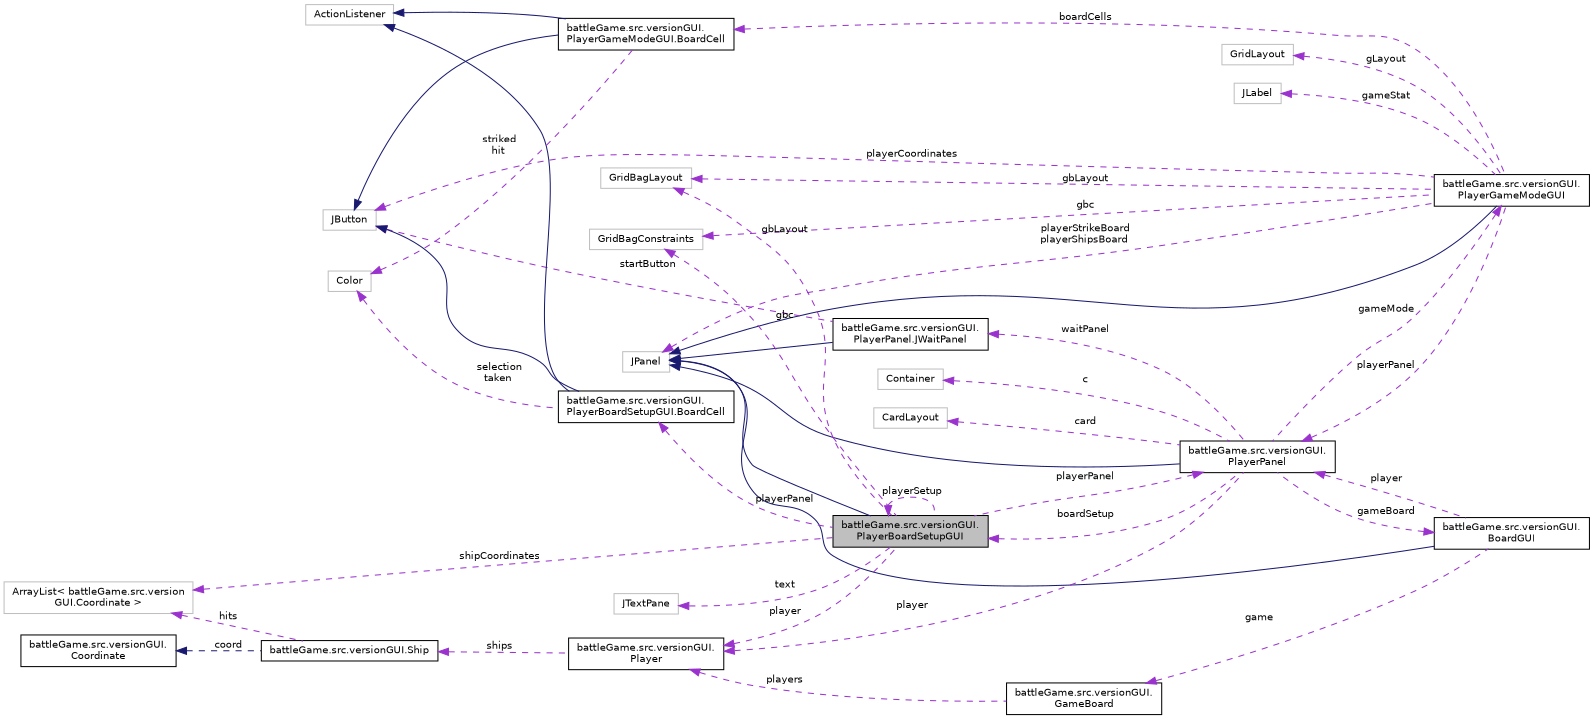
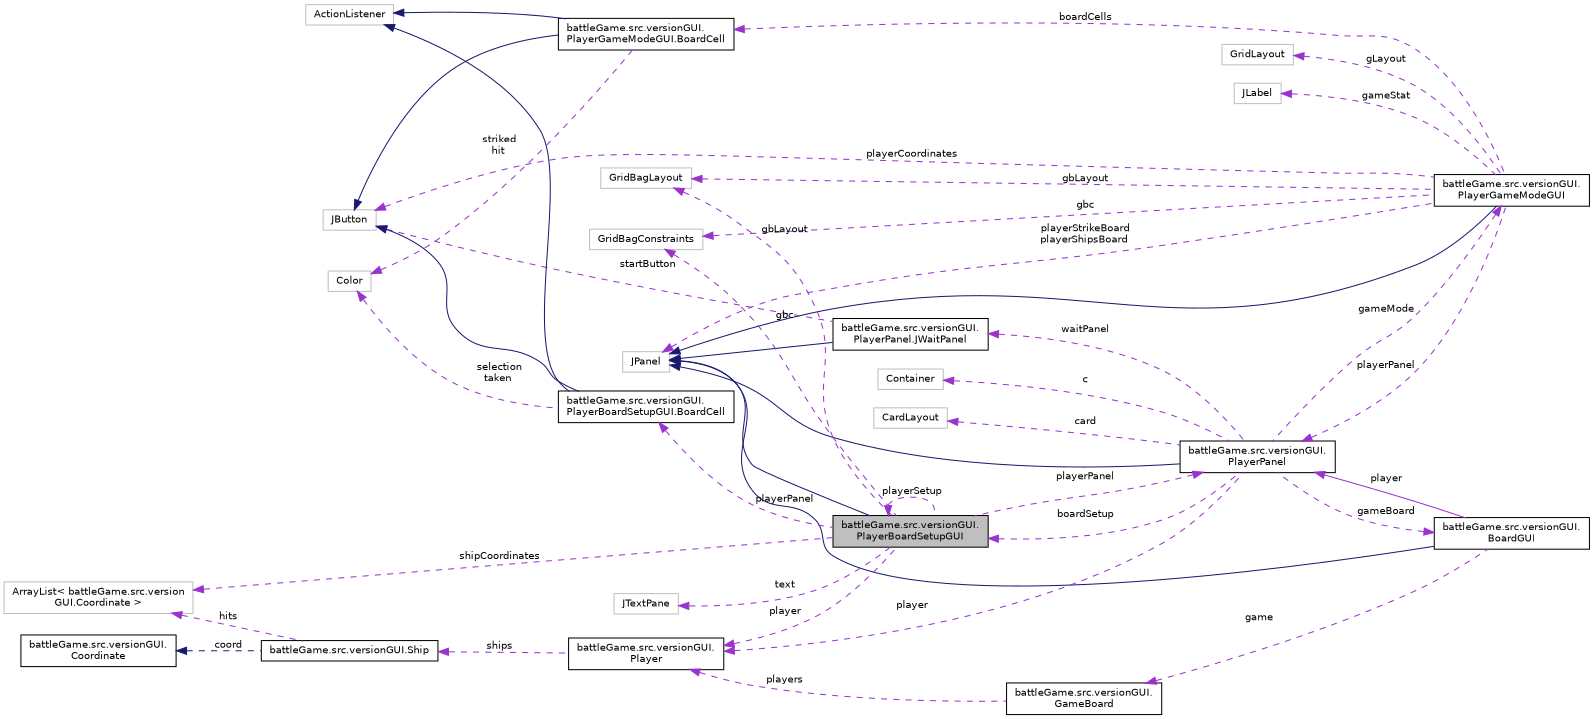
  digraph {
    fontname="DejaVu Sans"
    rankdir=LR
    node [color=grey75 fillcolor=white fontname="DejaVu Sans" fontsize=10 shape=record style=filled]
    edge [color=darkorchid3 dir=back fontname="DejaVu Sans" fontsize=10 labelfontname=Helvetica labelfontsize=10 style=dashed]
    n1 [color=black fillcolor=grey75 fontcolor=black height=0.2 label="battleGame.src.versionGUI.\lPlayerBoardSetupGUI" width=0.4]
    n2 [color=black height=0.2 label="battleGame.src.versionGUI.\lPlayerPanel" width=0.4]
    n3 [color=black height=0.2 label="battleGame.src.versionGUI.\lBoardGUI" width=0.4]
    n4 [color=black height=0.2 label="battleGame.src.versionGUI.\lPlayerGameModeGUI" width=0.4]
    n5 [height=0.2 label=JPanel width=0.4]
    n6 [color=black height=0.2 label="battleGame.src.versionGUI.\lPlayerPanel.JWaitPanel" width=0.4]
    n7 [color=black height=0.2 label="battleGame.src.versionGUI.\lPlayerBoardSetupGUI.BoardCell" width=0.4]
    n8 [height=0.2 label=JButton width=0.4]
    n9 [color=black height=0.2 label="battleGame.src.versionGUI.\lPlayerGameModeGUI.BoardCell" width=0.4]
    n10 [height=0.2 label=ActionListener width=0.4]
    n11 [height=0.2 label=Color width=0.4]
    n12 [height=0.2 label=GridBagConstraints width=0.4]
    n13 [height=0.2 label=CardLayout width=0.4]
    n14 [color=black height=0.2 label="battleGame.src.versionGUI.\lGameBoard" width=0.4]
    n15 [color=black height=0.2 label="battleGame.src.versionGUI.\lPlayer" width=0.4]
    n16 [color=black height=0.2 label="battleGame.src.versionGUI.Ship" width=0.4]
    n17 [height=0.2 label="ArrayList\< battleGame.src.version\lGUI.Coordinate \>" width=0.4]
    n18 [color=black height=0.2 label="battleGame.src.versionGUI.\lCoordinate" width=0.4]
    n19 [height=0.2 label=GridBagLayout width=0.4]
    n20 [height=0.2 label=JLabel width=0.4]
    n21 [height=0.2 label=GridLayout width=0.4]
    n22 [height=0.2 label=Container width=0.4]
    n23 [height=0.2 label=JTextPane width=0.4]
    n1 -> n1 [label=" playerSetup"]
    n1 -> n2 [label=" boardSetup"]
    n2 -> n1 [label=" playerPanel"]
-   n2 -> n3 [label=" player"]
+   n2 -> n3 [label=" player" style=solid]
    n2 -> n4 [label=" playerPanel"]
    n3 -> n2 [label=" gameBoard"]
    n4 -> n2 [label=" gameMode"]
    n5 -> n1 [color=midnightblue style=solid]
    n5 -> n2 [color=midnightblue style=solid]
    n5 -> n3 [color=midnightblue style=solid]
    n5 -> n4 [color=midnightblue style=solid]
    n5 -> n4 [label=" playerStrikeBoard\nplayerShipsBoard"]
    n5 -> n6 [color=midnightblue style=solid]
    n6 -> n2 [label=" waitPanel"]
    n7 -> n1 [label=" playerPanel"]
    n8 -> n4 [label=" playerCoordinates"]
    n8 -> n6 [label=" startButton"]
    n8 -> n7 [color=midnightblue style=solid]
    n8 -> n9 [color=midnightblue style=solid]
    n9 -> n4 [label=" boardCells"]
    n10 -> n7 [color=midnightblue style=solid]
    n10 -> n9 [color=midnightblue style=solid]
    n11 -> n7 [label=" selection\ntaken"]
    n11 -> n9 [label=" striked\nhit"]
    n12 -> n1 [label=" gbc"]
    n12 -> n4 [label=" gbc"]
    n13 -> n2 [label=" card"]
    n14 -> n3 [label=" game"]
    n15 -> n1 [label=" player"]
    n15 -> n2 [label=" player"]
    n15 -> n14 [label=" players"]
    n16 -> n15 [label=" ships"]
    n17 -> n1 [label=" shipCoordinates"]
    n17 -> n16 [label=" hits"]
    n18 -> n16 [color=midnightblue label=" coord"]
    n19 -> n1 [label=" gbLayout"]
    n19 -> n4 [label=" gbLayout"]
    n20 -> n4 [label=" gameStat"]
    n21 -> n4 [label=" gLayout"]
    n22 -> n2 [label=" c"]
    n23 -> n1 [label=" text"]
  }
